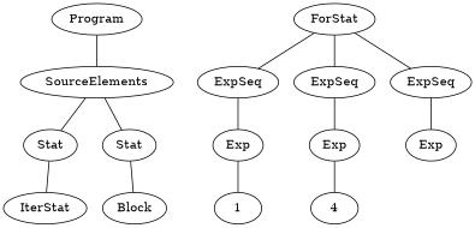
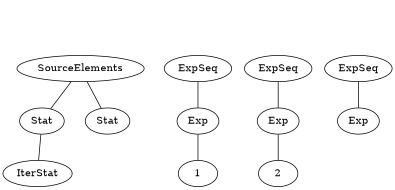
  graph {
-   n1 [label=Program]
    n2 [label=SourceElements]
    n3 [label=Stat]
    n4 [label=Stat]
    n5 [label=IterStat]
-   n6 [label=Block]
-   n7 [label=ForStat]
    n8 [label=ExpSeq]
    n9 [label=ExpSeq]
    n10 [label=ExpSeq]
    n11 [label=Exp]
    n12 [label=Exp]
    n13 [label=Exp]
    n14 [label=1]
-   n15 [label=4]
-   n1 -- n2
+   n15 [label=2]
    n2 -- n3
    n2 -- n4
    n3 -- n5
-   n4 -- n6
-   n7 -- n8
-   n7 -- n9
-   n7 -- n10
    n8 -- n11
    n9 -- n12
    n10 -- n13
    n11 -- n14
    n12 -- n15
  }
